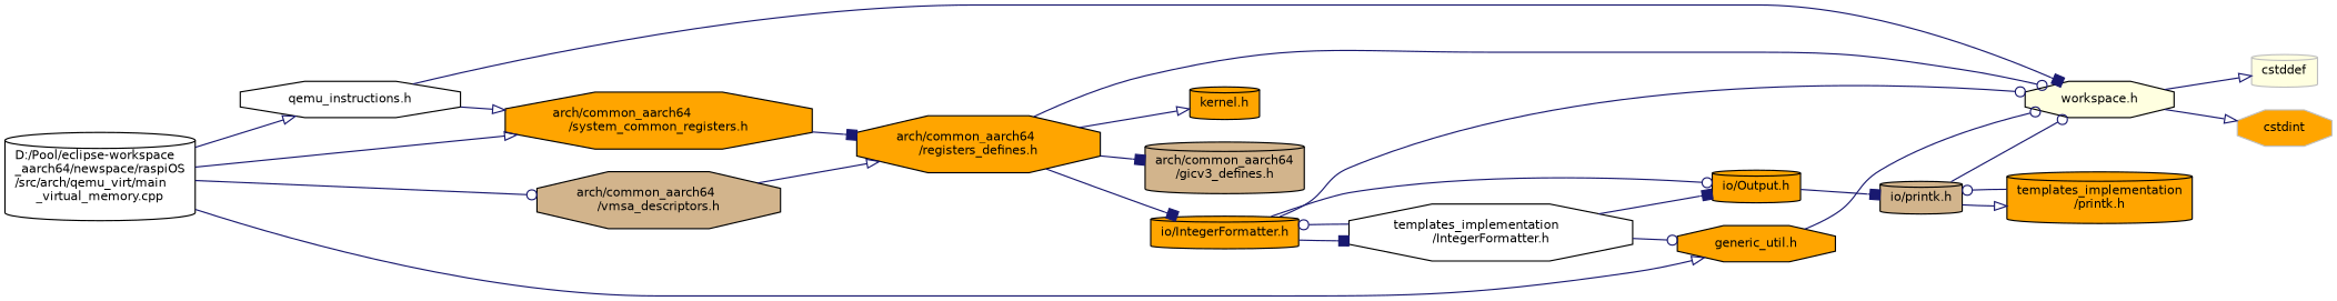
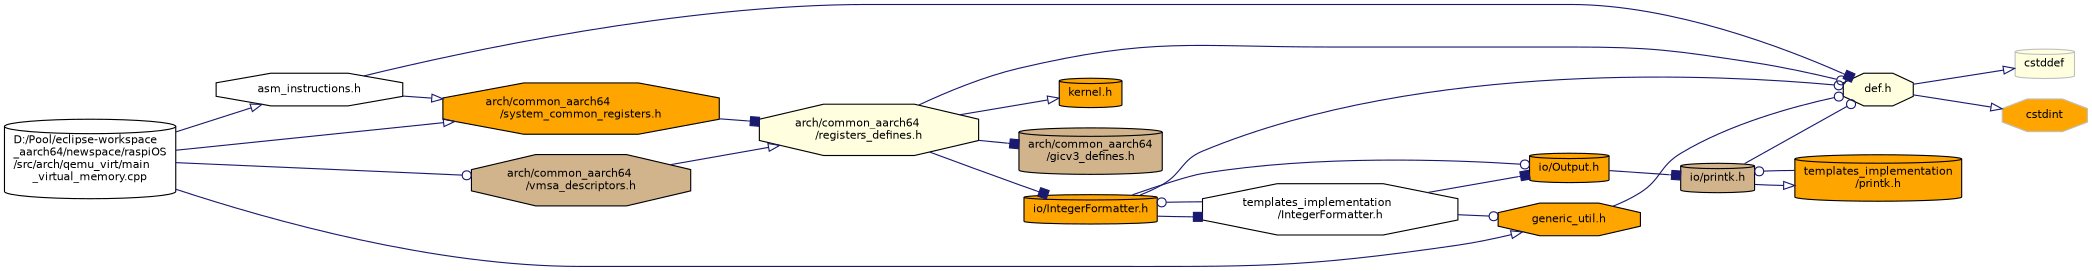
  digraph {
    rankdir=LR
    node [color=black fillcolor=orange fontname=Helvetica fontsize=10 shape=cylinder style=filled]
    edge [arrowhead=onormal color=midnightblue fontname=Helvetica fontsize=10 labelfontname=Helvetica labelfontsize=10 style=solid]
    n1 [fillcolor=white fontcolor=black height=0.2 label="D:/Pool/eclipse-workspace\l_aarch64/newspace/raspiOS\l/src/arch/qemu_virt/main\l_virtual_memory.cpp" width=0.4]
-   n2 [fillcolor=white height=0.2 label="qemu_instructions.h" shape=octagon width=0.4]
+   n2 [fillcolor=white height=0.2 label="asm_instructions.h" shape=octagon width=0.4]
    n3 [height=0.2 label="arch/common_aarch64\l/system_common_registers.h" shape=octagon width=0.4]
    n4 [height=0.2 label="generic_util.h" shape=octagon width=0.4]
    n5 [fillcolor=tan height=0.2 label="arch/common_aarch64\l/vmsa_descriptors.h" shape=octagon width=0.4]
-   n6 [fillcolor=lightyellow height=0.2 label="workspace.h" shape=octagon width=0.4]
-   n7 [height=0.2 label="arch/common_aarch64\l/registers_defines.h" shape=octagon width=0.4]
+   n6 [fillcolor=lightyellow height=0.2 label="def.h" shape=octagon width=0.4]
+   n7 [fillcolor=lightyellow height=0.2 label="arch/common_aarch64\l/registers_defines.h" shape=octagon width=0.4]
    n8 [color=grey75 fillcolor=lightyellow height=0.2 label=cstddef width=0.4]
    n9 [color=grey75 height=0.2 label=cstdint shape=octagon width=0.4]
    n10 [height=0.2 label="kernel.h" width=0.4]
    n11 [height=0.2 label="io/IntegerFormatter.h" width=0.4]
    n12 [fillcolor=tan height=0.2 label="arch/common_aarch64\l/gicv3_defines.h" width=0.4]
    n13 [height=0.2 label="io/Output.h" width=0.4]
    n14 [fillcolor=white height=0.2 label="templates_implementation\l/IntegerFormatter.h" shape=octagon width=0.4]
    n15 [fillcolor=tan height=0.2 label="io/printk.h" width=0.4]
    n16 [height=0.2 label="templates_implementation\l/printk.h" width=0.4]
    n1 -> n2
    n1 -> n3
    n1 -> n4
    n1 -> n5 [arrowhead=odot]
    n2 -> n3
    n2 -> n6 [arrowhead=box]
    n3 -> n7 [arrowhead=box]
    n4 -> n6 [arrowhead=odot]
    n5 -> n7
    n6 -> n8
    n6 -> n9
    n7 -> n6 [arrowhead=odot]
    n7 -> n10
    n7 -> n11 [arrowhead=box]
    n7 -> n12 [arrowhead=box]
    n11 -> n6 [arrowhead=odot]
    n11 -> n13 [arrowhead=odot]
    n11 -> n14 [arrowhead=box]
    n13 -> n15 [arrowhead=box]
    n14 -> n4 [arrowhead=odot]
    n14 -> n11 [arrowhead=odot]
    n14 -> n13 [arrowhead=box]
    n15 -> n6 [arrowhead=odot]
    n15 -> n16
    n16 -> n15 [arrowhead=odot]
  }
